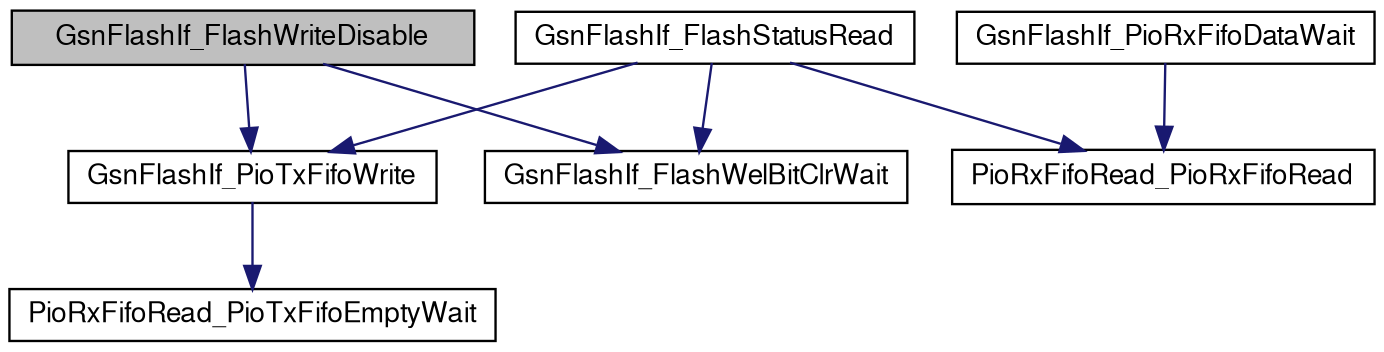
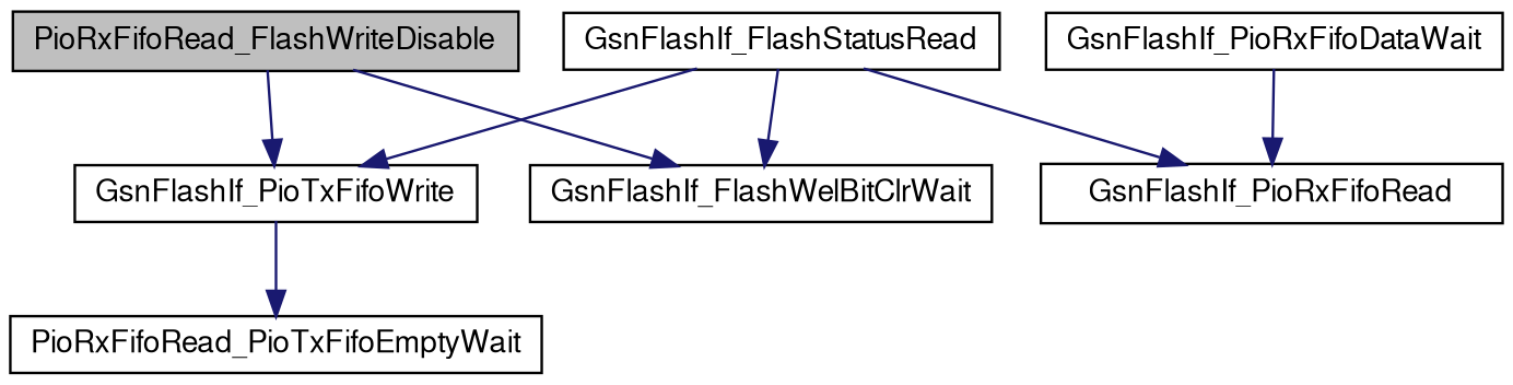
  digraph {
    rankdir=TB
    node [color=black fillcolor=white fontname=FreeSans fontsize=12 shape=record style=filled]
    edge [color=midnightblue fontname=FreeSans fontsize=12 labelfontname=FreeSans labelfontsize=12 style=solid]
-   n1 [fillcolor=grey75 fontcolor=black height=0.2 label=GsnFlashIf_FlashWriteDisable width=0.4]
+   n1 [fillcolor=grey75 fontcolor=black height=0.2 label=PioRxFifoRead_FlashWriteDisable width=0.4]
    n2 [height=0.2 label=GsnFlashIf_FlashWelBitClrWait width=0.4]
    n3 [height=0.2 label=GsnFlashIf_PioTxFifoWrite width=0.4]
    n4 [height=0.2 label=PioRxFifoRead_PioTxFifoEmptyWait width=0.4]
    n5 [height=0.2 label=GsnFlashIf_FlashStatusRead width=0.4]
-   n6 [height=0.2 label=PioRxFifoRead_PioRxFifoRead width=0.4]
+   n6 [height=0.2 label=GsnFlashIf_PioRxFifoRead width=0.4]
    n7 [height=0.2 label=GsnFlashIf_PioRxFifoDataWait width=0.4]
    n1 -> n2
    n1 -> n3
    n3 -> n4
    n5 -> n2
    n5 -> n3
    n5 -> n6
    n7 -> n6
  }
